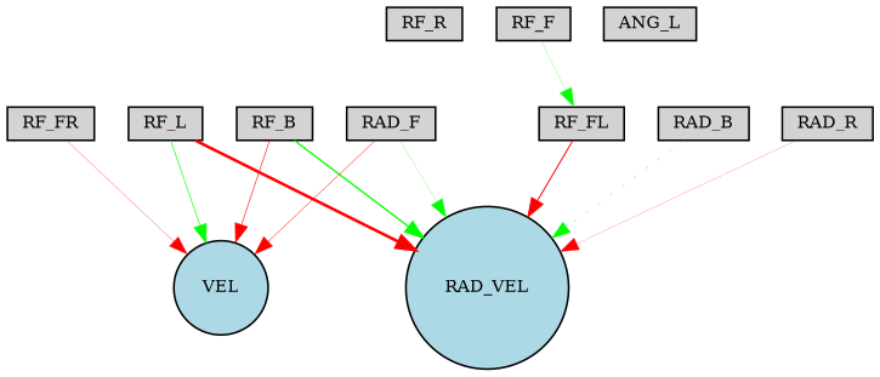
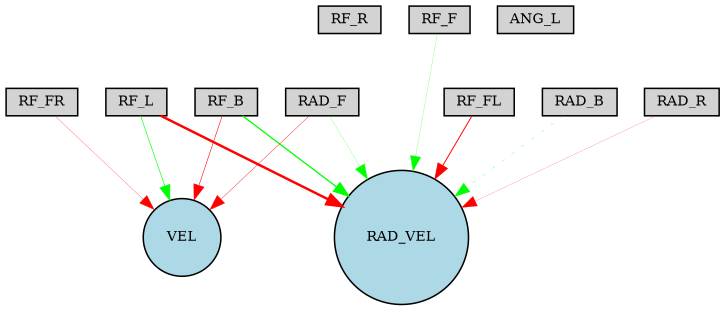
  digraph {
    fontname="DejaVu Serif"
    node [fillcolor=lightgray fontname="DejaVu Serif" fontsize=9 shape=box style=filled]
    edge [color=red fontname="DejaVu Serif" style=solid]
    RF_R [height=0.2 width=0.2]
    RF_FR [height=0.2 width=0.2]
    VEL [fillcolor=lightblue height=0.2 shape=circle width=0.2]
    RF_F [height=0.2 width=0.2]
    n5 [fillcolor=lightblue height=0.2 label=RAD_VEL shape=circle width=0.2]
    RF_FL [height=0.2 width=0.2]
    RF_L [height=0.2 width=0.2]
    RF_B [height=0.2 width=0.2]
    RAD_F [height=0.2 width=0.2]
    n10 [height=0.2 label=ANG_L width=0.2]
    RAD_B [height=0.2 width=0.2]
    RAD_R [height=0.2 width=0.2]
    RF_FR -> VEL [penwidth=0.15951621829761098]
-   RF_F -> RF_FL [color=green penwidth=0.13484662820031734]
+   RF_F -> n5 [color=green penwidth=0.13484662820031734]
    RF_FL -> n5 [penwidth=0.6319618051103862]
    RF_L -> VEL [color=green penwidth=0.4065033948872835]
    RF_L -> n5 [penwidth=1.594932105390267]
    RF_B -> VEL [penwidth=0.3667592893292687]
    RF_B -> n5 [color=green penwidth=0.8416434642554781]
    RAD_F -> VEL [penwidth=0.2546623646700741]
    RAD_F -> n5 [color=green penwidth=0.13086747334798282]
    RAD_B -> n5 [color=green penwidth=0.179156770676995 style=dotted]
    RAD_R -> n5 [penwidth=0.11169280890155654]
  }
